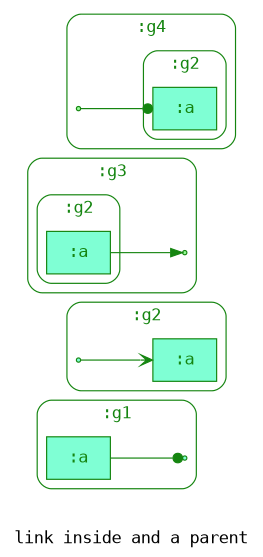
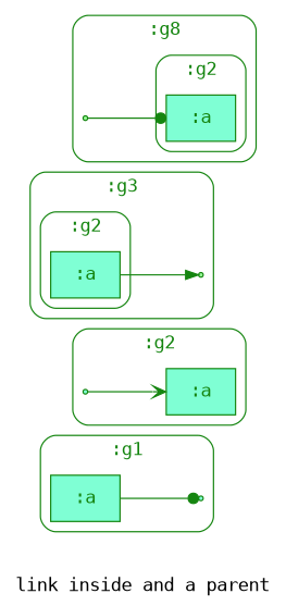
  digraph {
    bgcolor="#ffffff"
    compound=true
    fontcolor="#000000"
    fontname="DejaVu Sans Mono"
    label="link inside and a parent"
    rankdir=LR
    node [color="#158510" fontcolor="#158510" fontname="DejaVu Sans Mono" shape=rectangle style=filled fillcolor=aquamarine]
    edge [arrowhead=dot color="#158510" fontname="DejaVu Sans Mono"]
    n1 [label=":a"]
    node11 [shape=point]
    n3 [label=":a"]
    node12 [shape=point]
    n5 [label=":a"]
    node13 [shape=point fillcolor=palegreen]
    n7 [label=":a"]
    node14 [shape=point fillcolor=palegreen]
    subgraph cluster_1 {
      color="#158510"
      fontcolor="#158510"
      label=":g1"
      style=rounded
      n1
      node11
    }
    subgraph cluster_2 {
      color="#158510"
      fontcolor="#158510"
      label=":g2"
      style=rounded
      n3
      node12
    }
    subgraph cluster_3 {
      color="#158510"
      fontcolor="#158510"
      label=":g3"
      style=rounded
      node13
      subgraph cluster_4 {
        color="#158510"
        fontcolor="#158510"
        label=":g2"
        style=rounded
        n5
      }
    }
    subgraph cluster_5 {
      color="#158510"
      fontcolor="#158510"
-     label=":g4"
+     label=":g8"
      style=rounded
      node14
      subgraph cluster_6 {
        color="#158510"
        fontcolor="#158510"
        label=":g2"
        style=rounded
        n7
      }
    }
    n1 -> node11
    node12 -> n3 [arrowhead=vee]
    n5 -> node13 [arrowhead=normal]
    node14 -> n7
  }
